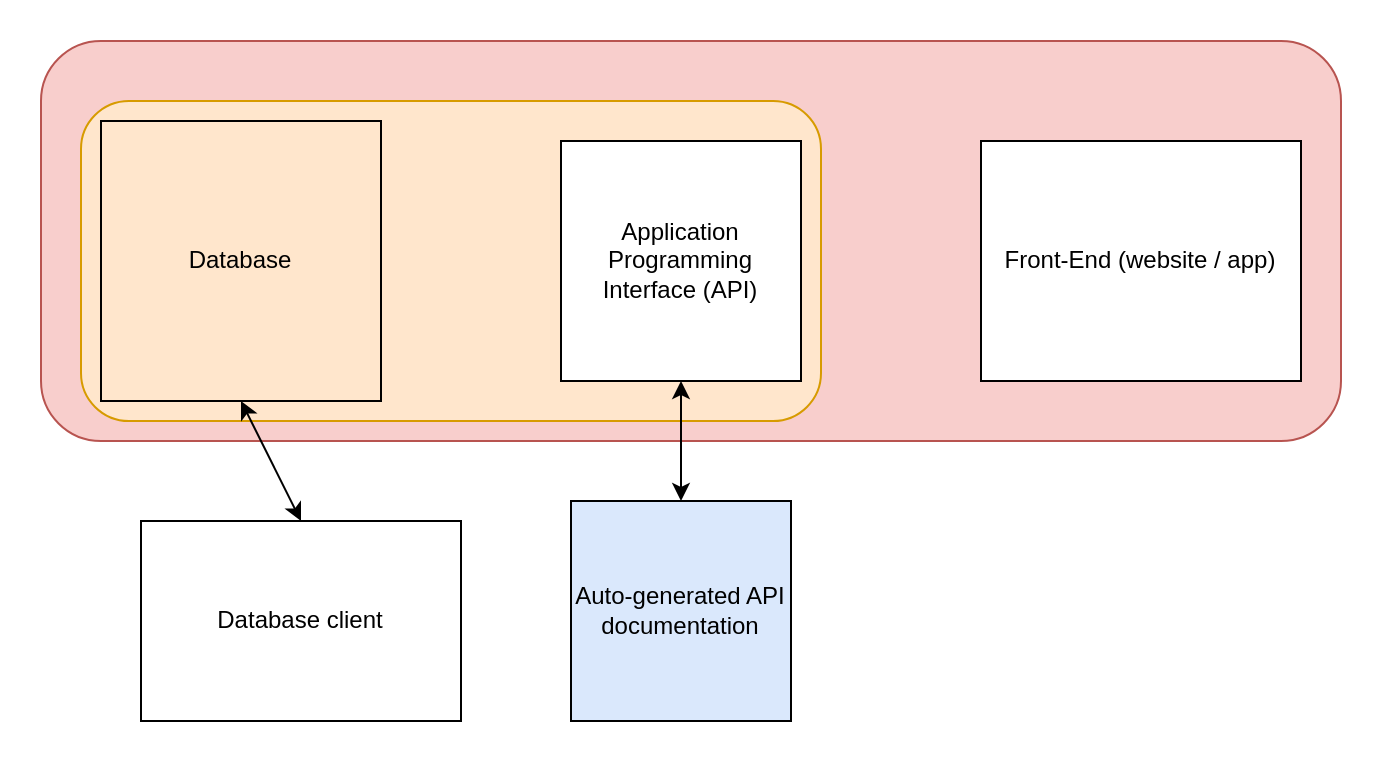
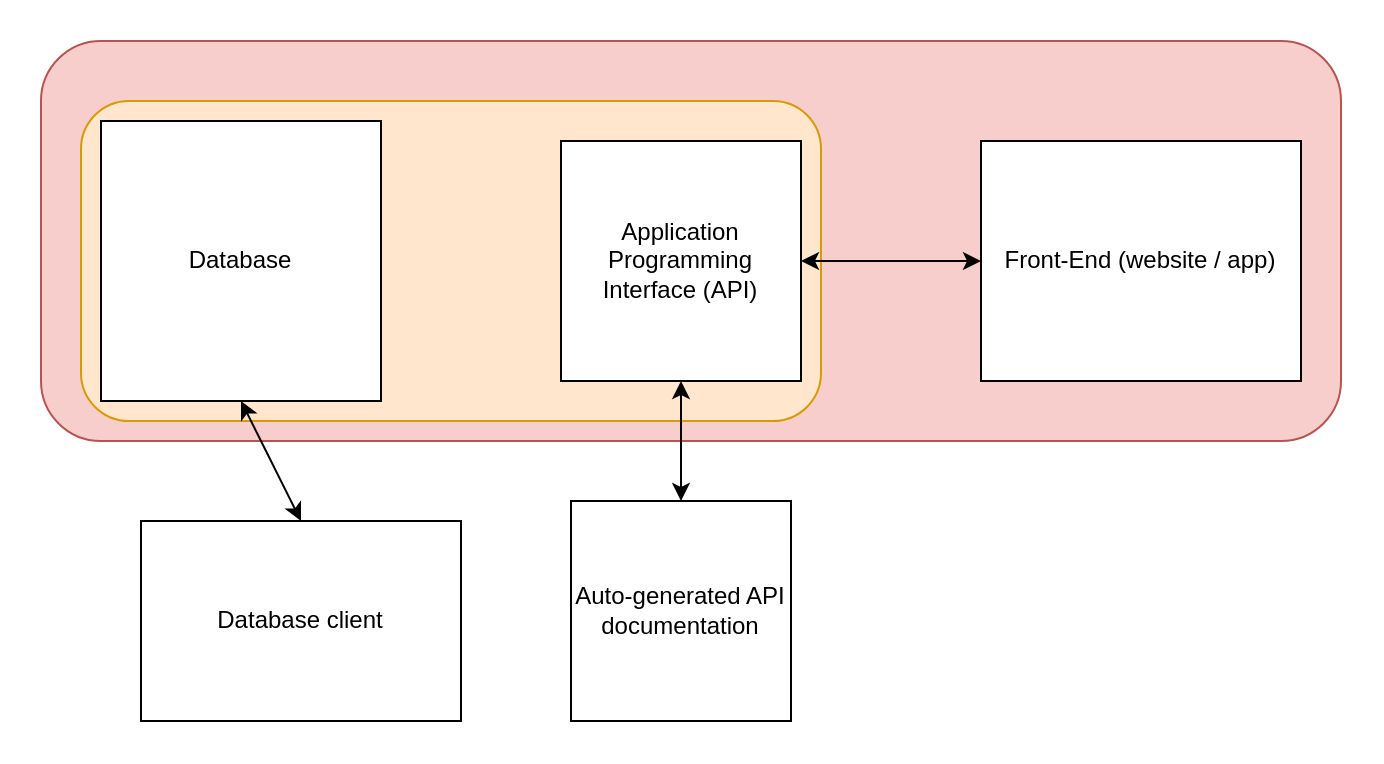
  <mxCell id="0" />
  <mxCell id="1" parent="0" />
  <mxCell id="2" value="" style="rounded=1;whiteSpace=wrap;html=1;fillColor=#f8cecc;strokeColor=#b85450;" parent="1" vertex="1"><mxGeometry x="20" y="20" width="650" height="200" as="geometry" /></mxCell>
  <mxCell id="3" value="" style="rounded=1;whiteSpace=wrap;html=1;fillColor=#ffe6cc;strokeColor=#d79b00;" parent="1" vertex="1"><mxGeometry x="40" y="50" width="370" height="160" as="geometry" /></mxCell>
- <mxCell id="4" value="Database" style="whiteSpace=wrap;html=1;aspect=fixed;fillColor=#ffe6cc;" parent="1" vertex="1"><mxGeometry x="50" y="60" width="140" height="140" as="geometry" /></mxCell>
+ <mxCell id="4" value="Database" style="whiteSpace=wrap;html=1;aspect=fixed;" parent="1" vertex="1"><mxGeometry x="50" y="60" width="140" height="140" as="geometry" /></mxCell>
  <mxCell id="5" value="Application Programming Interface (API)" style="whiteSpace=wrap;html=1;aspect=fixed;" parent="1" vertex="1"><mxGeometry x="280" y="70" width="120" height="120" as="geometry" /></mxCell>
  <mxCell id="6" value="Front-End (website / app)" style="rounded=0;whiteSpace=wrap;html=1;" parent="1" vertex="1"><mxGeometry x="490" y="70" width="160" height="120" as="geometry" /></mxCell>
- <mxCell id="8" value="Auto-generated API documentation" style="whiteSpace=wrap;html=1;aspect=fixed;fillColor=#dae8fc;" parent="1" vertex="1"><mxGeometry x="285" y="250" width="110" height="110" as="geometry" /></mxCell>
+ <mxCell id="7" value="" style="endArrow=classic;startArrow=classic;html=1;rounded=0;entryX=0;entryY=0.5;entryDx=0;entryDy=0;exitX=1;exitY=0.5;exitDx=0;exitDy=0;" parent="1" source="5" target="6" edge="1"><mxGeometry width="50" height="50" relative="1" as="geometry"><mxPoint x="270" y="300" as="sourcePoint" /><mxPoint x="320" y="250" as="targetPoint" /></mxGeometry></mxCell>
+ <mxCell id="8" value="Auto-generated API documentation" style="whiteSpace=wrap;html=1;aspect=fixed;" parent="1" vertex="1"><mxGeometry x="285" y="250" width="110" height="110" as="geometry" /></mxCell>
  <mxCell id="9" value="" style="endArrow=classic;startArrow=classic;html=1;rounded=0;exitX=0.5;exitY=0;exitDx=0;exitDy=0;entryX=0.5;entryY=1;entryDx=0;entryDy=0;" parent="1" source="8" target="5" edge="1"><mxGeometry width="50" height="50" relative="1" as="geometry"><mxPoint x="330" y="220" as="sourcePoint" /><mxPoint x="380" y="170" as="targetPoint" /></mxGeometry></mxCell>
  <mxCell id="10" value="Database client" style="whiteSpace=wrap;html=1;aspect=fixed;" parent="1" vertex="1"><mxGeometry x="70" y="260" width="160" height="100" as="geometry" /></mxCell>
  <mxCell id="11" value="" style="endArrow=classic;startArrow=classic;html=1;rounded=0;entryX=0.5;entryY=1;entryDx=0;entryDy=0;exitX=0.5;exitY=0;exitDx=0;exitDy=0;" parent="1" source="10" target="4" edge="1"><mxGeometry width="50" height="50" relative="1" as="geometry"><mxPoint x="10" y="270" as="sourcePoint" /><mxPoint x="60" y="220" as="targetPoint" /></mxGeometry></mxCell>
